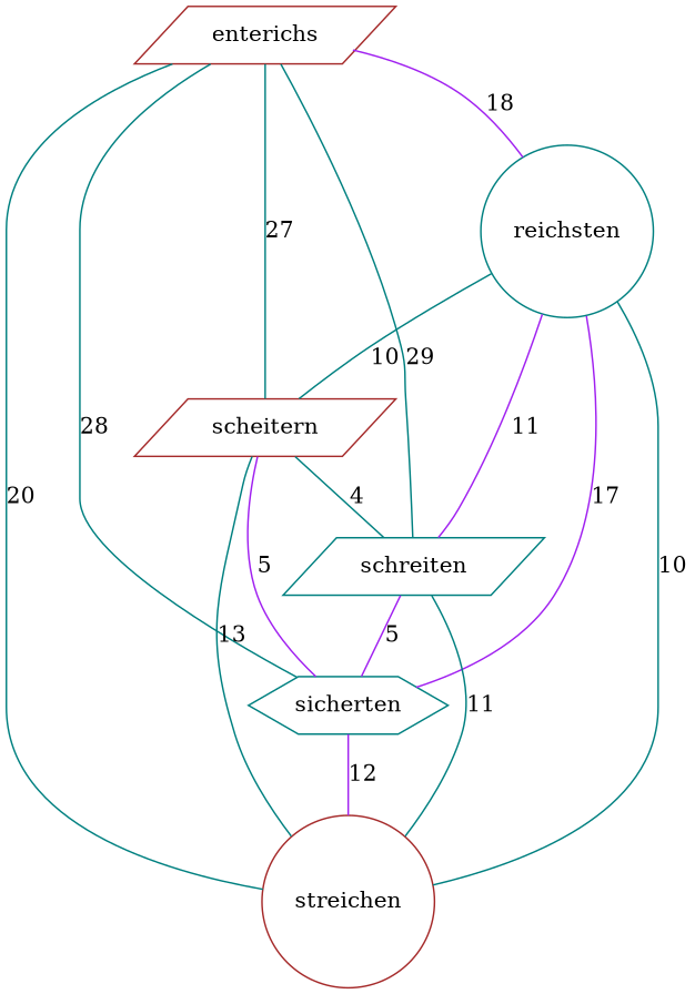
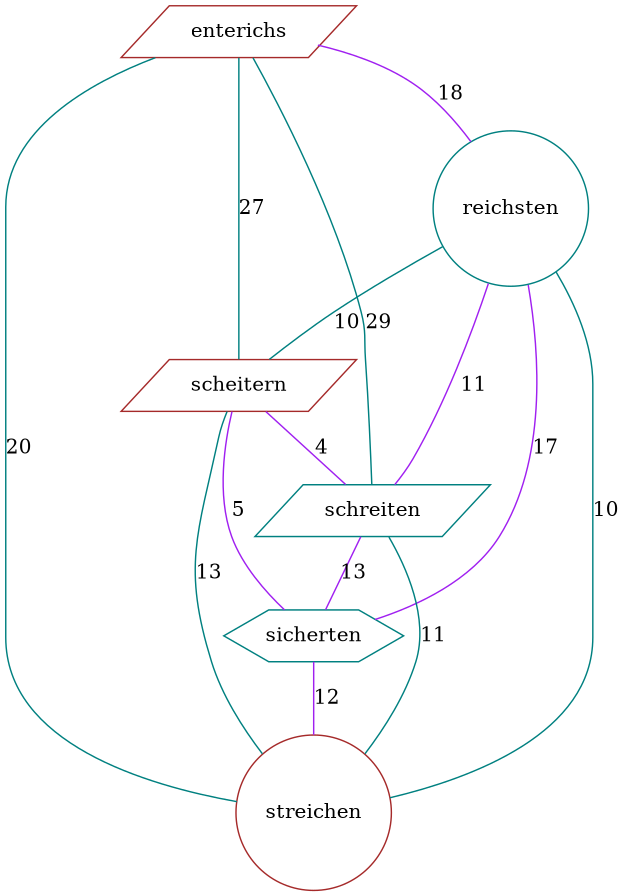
  graph {
    node [color=teal shape=parallelogram]
    edge [color=teal]
    reichsten [shape=circle]
    enterichs [color=brown]
    scheitern [color=brown]
    schreiten
    sicherten [shape=hexagon]
    streichen [color=brown shape=circle]
    reichsten -- scheitern [label=10]
    reichsten -- schreiten [color=purple label=11]
    reichsten -- sicherten [color=purple label=17]
    reichsten -- streichen [label=10]
    enterichs -- reichsten [color=purple label=18]
    enterichs -- scheitern [label=27]
    enterichs -- schreiten [label=29]
-   enterichs -- sicherten [label=28]
    enterichs -- streichen [label=20]
-   scheitern -- schreiten [label=4]
+   scheitern -- schreiten [color=purple label=4]
    scheitern -- sicherten [color=purple label=5]
    scheitern -- streichen [label=13]
-   schreiten -- sicherten [color=purple label=5]
+   schreiten -- sicherten [color=purple label=13]
    schreiten -- streichen [label=11]
    sicherten -- streichen [color=purple label=12]
  }
